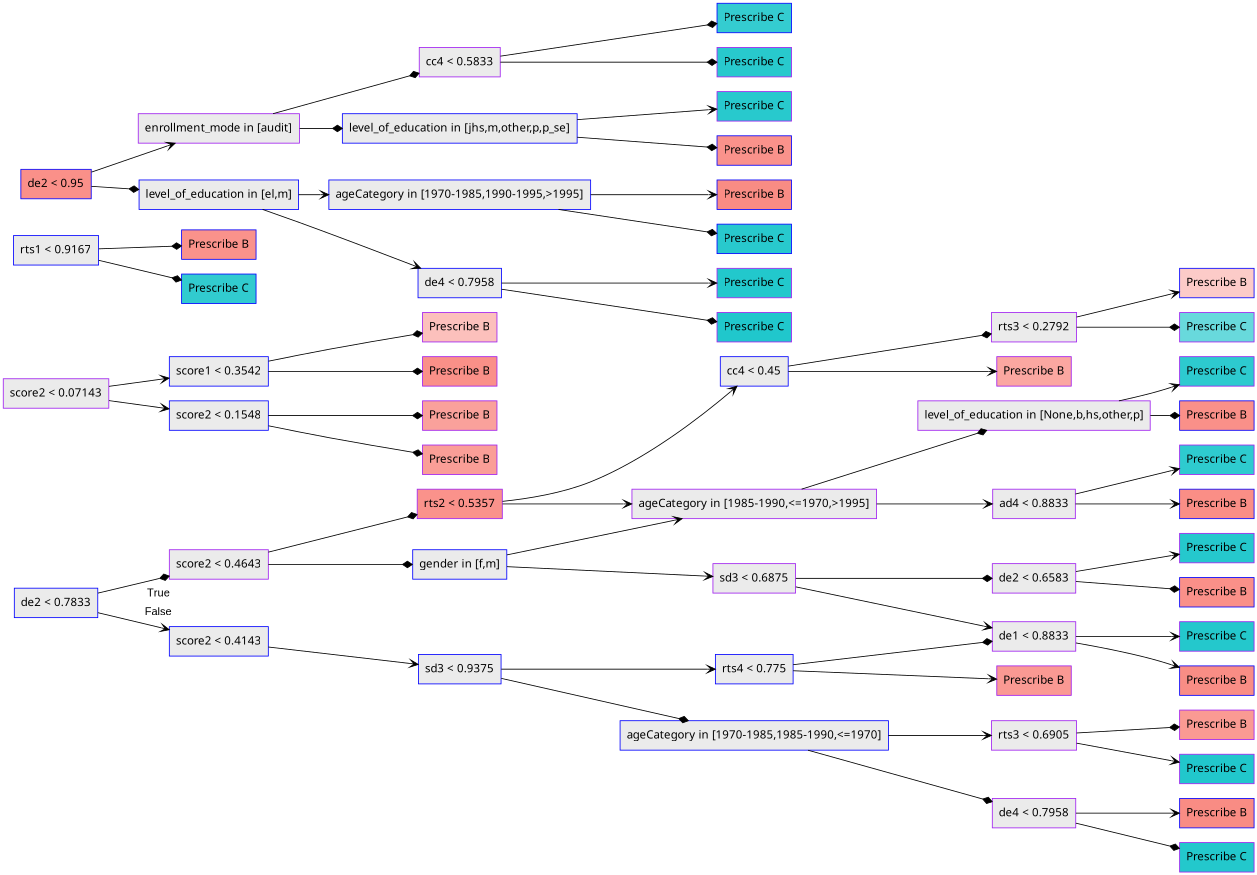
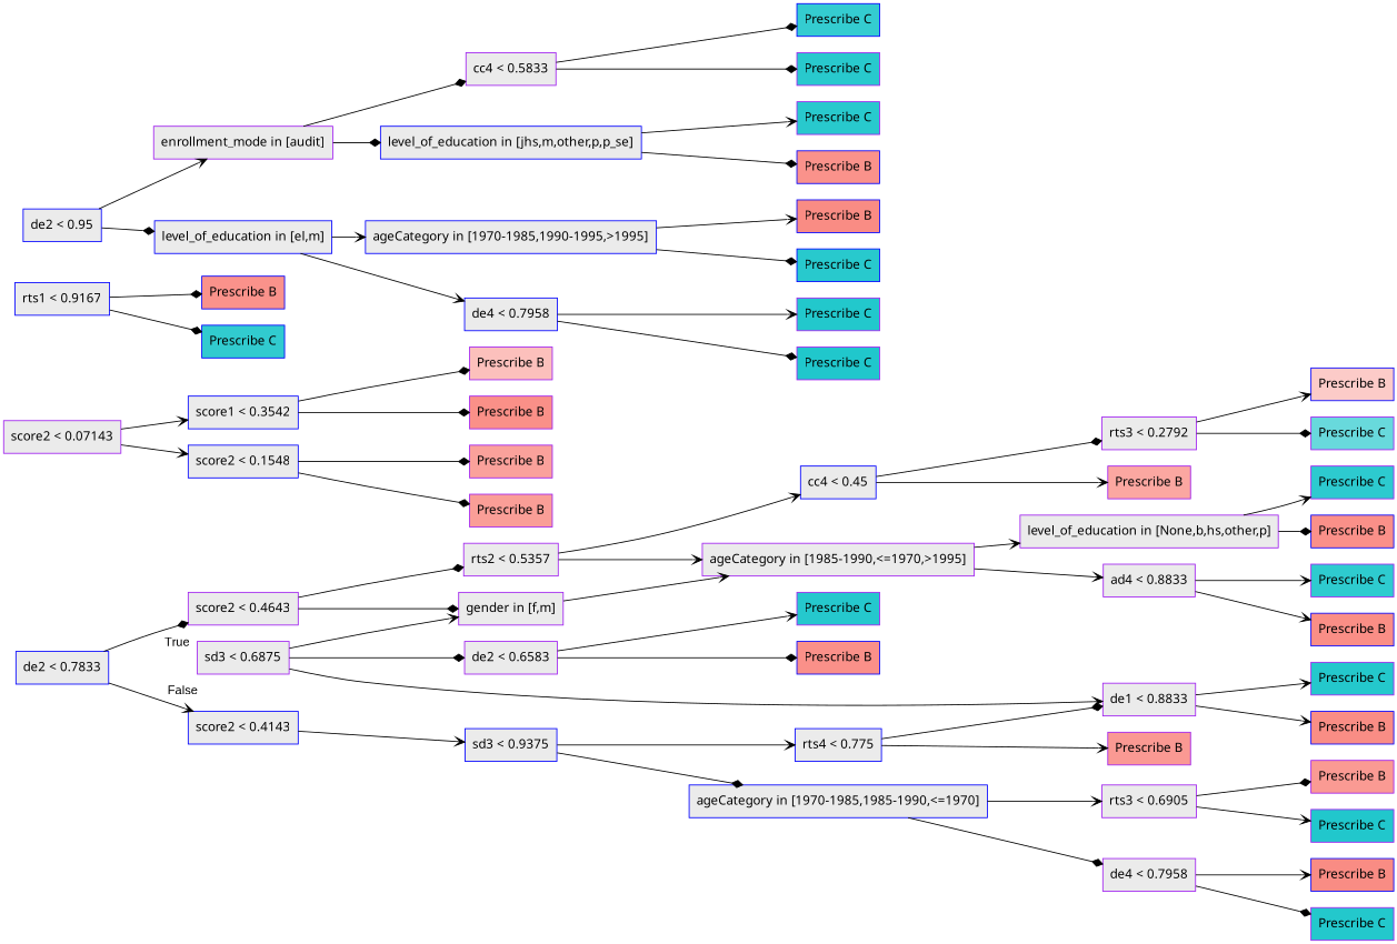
  digraph {
    rankdir=LR
    node [color=purple fillcolor="#EBEBEB" fontname="bold arial" shape=box style=filled]
    edge [arrowhead=vee]
    n1 [color=blue label="de2 &lt; 0.7833"]
    n2 [label="score2 &lt; 0.4643"]
    n3 [color=blue label="score2 &lt; 0.4143"]
-   n4 [fillcolor="#F8766Dca" label="rts2 &lt; 0.5357"]
-   n5 [color=blue label="gender in [f,m]"]
+   n4 [label="rts2 &lt; 0.5357"]
+   n5 [label="gender in [f,m]"]
    n6 [color=blue label="sd3 &lt; 0.9375"]
    n7 [color=blue label="cc4 &lt; 0.45"]
    n8 [label="ageCategory in [1985-1990,&lt;=1970,&gt;1995]"]
    n9 [label="sd3 &lt; 0.6875"]
    n10 [label="rts3 &lt; 0.2792"]
    n11 [fillcolor="#F8766Da3" label="Prescribe B"]
    n12 [label="score2 &lt; 0.07143"]
    n13 [color=blue label="score1 &lt; 0.3542"]
    n14 [color=blue label="score2 &lt; 0.1548"]
    n15 [color=blue fillcolor="#F8766D60" label="Prescribe B"]
    n16 [fillcolor="#00BFC497" label="Prescribe C"]
    n17 [fillcolor="#F8766D75" label="Prescribe B"]
    n18 [fillcolor="#F8766Dcf" label="Prescribe B"]
    n19 [fillcolor="#F8766Dae" label="Prescribe B"]
    n20 [fillcolor="#F8766Db5" label="Prescribe B"]
    n21 [label="level_of_education in [None,b,hs,other,p]"]
    n22 [label="ad4 &lt; 0.8833"]
    n23 [label="de2 &lt; 0.6583"]
    n24 [label="de1 &lt; 0.8833"]
    n25 [fillcolor="#00BFC4d2" label="Prescribe C"]
    n26 [color=blue fillcolor="#F8766Dce" label="Prescribe B"]
    n27 [fillcolor="#00BFC4d1" label="Prescribe C"]
    n28 [color=blue fillcolor="#F8766Dd3" label="Prescribe B"]
    n29 [color=blue label="rts1 &lt; 0.9167"]
    n30 [color=blue fillcolor="#F8766Dca" label="Prescribe B"]
    n31 [color=blue fillcolor="#00BFC4ce" label="Prescribe C"]
    n32 [fillcolor="#00BFC4da" label="Prescribe C"]
    n33 [color=blue fillcolor="#F8766Dce" label="Prescribe B"]
    n34 [color=blue label="rts4 &lt; 0.775"]
    n35 [color=blue label="ageCategory in [1970-1985,1985-1990,&lt;=1970]"]
-   n36 [color=blue fillcolor="#F8766Dce" label="de2 &lt; 0.95"]
+   n36 [color=blue label="de2 &lt; 0.95"]
    n37 [label="enrollment_mode in [audit]"]
    n38 [color=blue label="level_of_education in [el,m]"]
    n39 [fillcolor="#F8766Dbd" label="Prescribe B"]
    n40 [label="rts3 &lt; 0.6905"]
    n41 [label="de4 &lt; 0.7958"]
    n42 [fillcolor="#00BFC4db" label="Prescribe C"]
    n43 [color=blue fillcolor="#F8766Dd4" label="Prescribe B"]
    n44 [fillcolor="#F8766Dbc" label="Prescribe B"]
    n45 [fillcolor="#00BFC4de" label="Prescribe C"]
    n46 [color=blue fillcolor="#F8766Dd6" label="Prescribe B"]
    n47 [fillcolor="#00BFC4dc" label="Prescribe C"]
    n48 [label="cc4 &lt; 0.5833"]
    n49 [color=blue label="level_of_education in [jhs,m,other,p,p_se]"]
    n50 [color=blue label="ageCategory in [1970-1985,1990-1995,&gt;1995]"]
    n51 [color=blue label="de4 &lt; 0.7958"]
    n52 [color=blue fillcolor="#00BFC4cb" label="Prescribe C"]
    n53 [fillcolor="#00BFC4d7" label="Prescribe C"]
    n54 [fillcolor="#00BFC4d7" label="Prescribe C"]
    n55 [color=blue fillcolor="#F8766Dca" label="Prescribe B"]
    n56 [color=blue fillcolor="#F8766Dd6" label="Prescribe B"]
    n57 [color=blue fillcolor="#00BFC4d7" label="Prescribe C"]
    n58 [fillcolor="#00BFC4dd" label="Prescribe C"]
    n59 [fillcolor="#00BFC4df" label="Prescribe C"]
    n1 -> n2 [arrowhead=diamond fontname=arial headlabel=True labelangle=45 labeldistance=2.5]
    n1 -> n3 [fontname=arial headlabel=False labelangle=-45 labeldistance=2.5]
    n2 -> n4 [arrowhead=diamond]
    n2 -> n5 [arrowhead=diamond]
    n3 -> n6
    n4 -> n7
    n4 -> n8
    n5 -> n8
-   n5 -> n9
+   n9 -> n5
    n6 -> n34
    n6 -> n35 [arrowhead=diamond]
    n7 -> n10 [arrowhead=diamond]
    n7 -> n11
-   n8 -> n21 [arrowhead=diamond]
+   n8 -> n21
    n8 -> n22
    n9 -> n23 [arrowhead=diamond]
    n9 -> n24
    n10 -> n15
    n10 -> n16 [arrowhead=diamond]
    n12 -> n13
    n12 -> n14
    n13 -> n17 [arrowhead=diamond]
    n13 -> n18 [arrowhead=diamond]
    n14 -> n19 [arrowhead=diamond]
    n14 -> n20 [arrowhead=diamond]
    n21 -> n25
    n21 -> n26 [arrowhead=diamond]
    n22 -> n27
    n22 -> n28
    n23 -> n32
    n23 -> n33 [arrowhead=diamond]
    n24 -> n42
    n24 -> n43
    n29 -> n30 [arrowhead=diamond]
    n29 -> n31 [arrowhead=diamond]
    n34 -> n24 [arrowhead=diamond]
    n34 -> n39
    n35 -> n40
    n35 -> n41 [arrowhead=diamond]
    n36 -> n37
    n36 -> n38 [arrowhead=diamond]
    n37 -> n48 [arrowhead=diamond]
    n37 -> n49 [arrowhead=diamond]
    n38 -> n50
    n38 -> n51
    n40 -> n44 [arrowhead=diamond]
    n40 -> n45
    n41 -> n46
    n41 -> n47 [arrowhead=diamond]
    n48 -> n52 [arrowhead=diamond]
    n48 -> n53 [arrowhead=diamond]
    n49 -> n54
    n49 -> n55 [arrowhead=diamond]
    n50 -> n56
    n50 -> n57 [arrowhead=diamond]
    n51 -> n58
    n51 -> n59 [arrowhead=diamond]
  }
